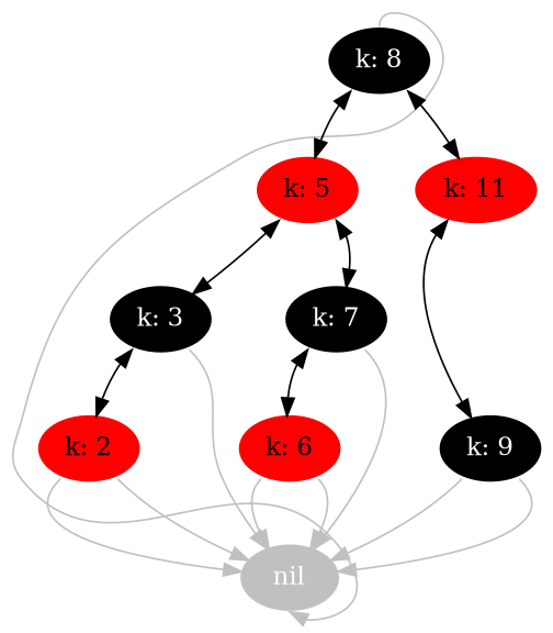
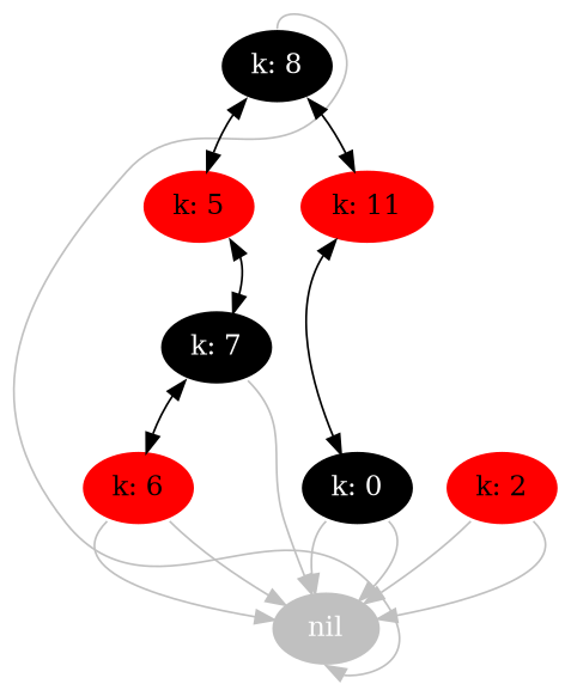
  digraph {
    node [color=black fontcolor=white style=filled]
    edge [color=grey tailport=sw]
    n1 [color=grey label=nil]
    n2 [label="k: 8"]
    n3 [color=red label="k: 5" fontcolor=""]
    n4 [color=red label="k: 11" fontcolor=""]
-   n5 [label="k: 3"]
    n6 [label="k: 7"]
-   n7 [label="k: 9"]
+   n7 [label="k: 0"]
    n8 [color=red label="k: 2" fontcolor=""]
    n9 [color=red label="k: 6" fontcolor=""]
    n2 -> n1 [constraint=false headport=s tailport=n]
    n2 -> n3 [dir=both color=""]
    n2 -> n4 [dir=both tailport=se color=""]
-   n3 -> n5 [dir=both color=""]
    n3 -> n6 [dir=both tailport=se color=""]
    n4 -> n7 [dir=both color=""]
-   n5 -> n1 [tailport=se]
-   n5 -> n8 [dir=both color=""]
    n6 -> n1 [tailport=se]
    n6 -> n9 [dir=both color=""]
    n7 -> n1
    n7 -> n1 [tailport=se]
    n8 -> n1
    n8 -> n1 [tailport=se]
    n9 -> n1
    n9 -> n1 [tailport=se]
  }
